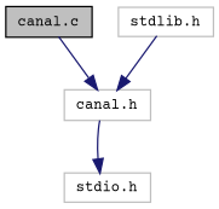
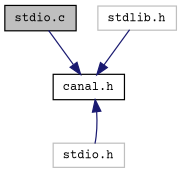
  digraph {
    fontname="Courier Prime"
    node [color=black fillcolor=white fontname="Courier Prime" fontsize=10 shape=record style=filled]
    edge [color=midnightblue fontname="Courier Prime" fontsize=10 labelfontname=Helvetica labelfontsize=10 style=solid]
-   n1 [fillcolor=grey75 fontcolor=black height=0.2 label="canal.c" width=0.4]
-   n2 [color=grey75 height=0.2 label="canal.h" width=0.4]
+   n1 [fillcolor=grey75 fontcolor=black height=0.2 label="stdio.c" width=0.4]
+   n2 [height=0.2 label="canal.h" width=0.4]
    n3 [color=grey75 height=0.2 label="stdio.h" width=0.4]
    n4 [color=grey75 height=0.2 label="stdlib.h" width=0.4]
    n1 -> n2
-   n2 -> n3
+   n3 -> n2
    n4 -> n2
  }
